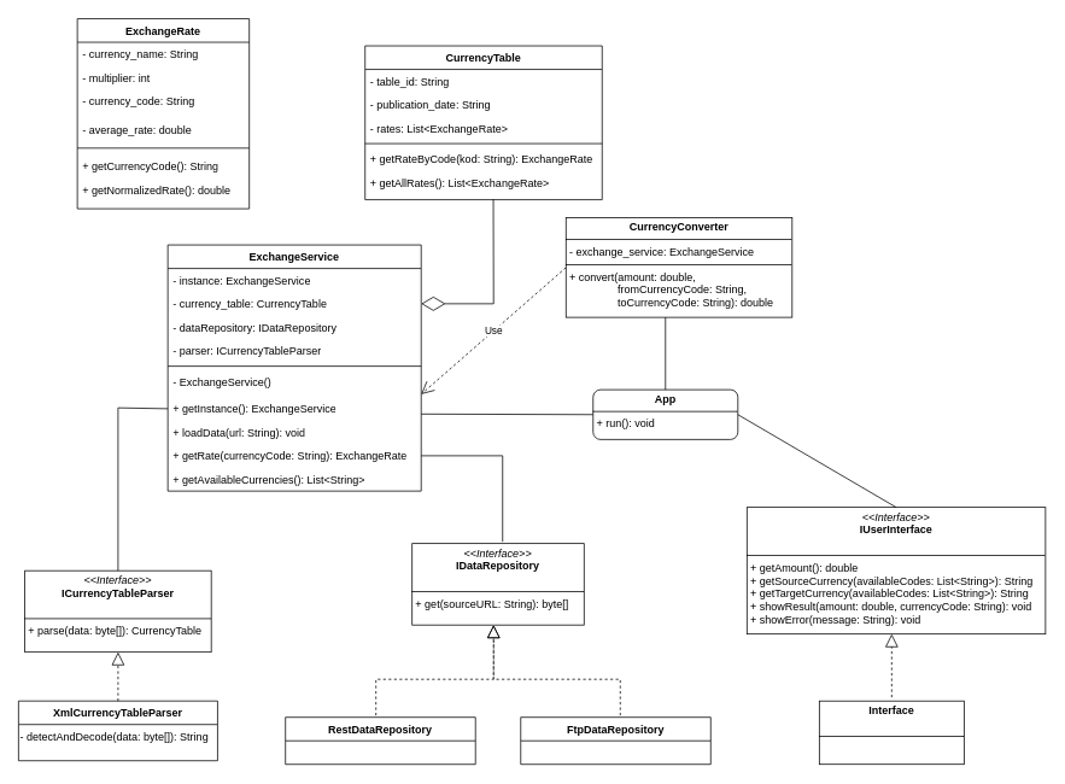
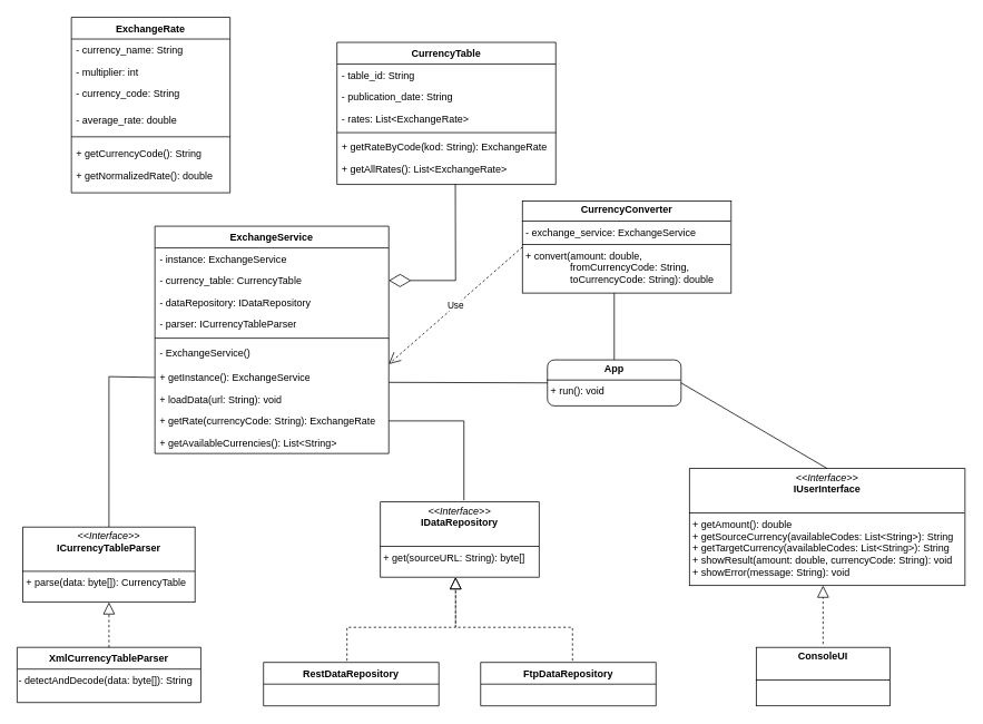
  <mxCell id="0" />
  <mxCell id="1" parent="0" />
  <mxCell id="2" value="ExchangeRate" style="swimlane;fontStyle=1;align=center;verticalAlign=top;childLayout=stackLayout;horizontal=1;startSize=26;horizontalStack=0;resizeParent=1;resizeLast=0;collapsible=1;marginBottom=0;rounded=0;shadow=0;strokeWidth=1;" parent="1" vertex="1"><mxGeometry x="85" y="20" width="190" height="210" as="geometry"><mxRectangle x="230" y="140" width="160" height="26" as="alternateBounds" /></mxGeometry></mxCell>
  <mxCell id="3" value="- currency_name: String" style="text;align=left;verticalAlign=top;spacingLeft=4;spacingRight=4;overflow=hidden;rotatable=0;points=[[0,0.5],[1,0.5]];portConstraint=eastwest;" parent="2" vertex="1"><mxGeometry y="26" width="190" height="26" as="geometry" /></mxCell>
  <mxCell id="4" value="- multiplier: int" style="text;align=left;verticalAlign=top;spacingLeft=4;spacingRight=4;overflow=hidden;rotatable=0;points=[[0,0.5],[1,0.5]];portConstraint=eastwest;rounded=0;shadow=0;html=0;" parent="2" vertex="1"><mxGeometry y="52" width="190" height="26" as="geometry" /></mxCell>
  <mxCell id="5" value="- currency_code: String" style="text;align=left;verticalAlign=top;spacingLeft=4;spacingRight=4;overflow=hidden;rotatable=0;points=[[0,0.5],[1,0.5]];portConstraint=eastwest;rounded=0;shadow=0;html=0;" parent="2" vertex="1"><mxGeometry y="78" width="190" height="32" as="geometry" /></mxCell>
  <mxCell id="6" value="- average_rate: double" style="text;strokeColor=none;fillColor=none;align=left;verticalAlign=top;spacingLeft=4;spacingRight=4;overflow=hidden;rotatable=0;points=[[0,0.5],[1,0.5]];portConstraint=eastwest;whiteSpace=wrap;html=1;" vertex="1" parent="2"><mxGeometry y="110" width="190" height="26" as="geometry" /></mxCell>
  <mxCell id="7" value="" style="line;html=1;strokeWidth=1;align=left;verticalAlign=middle;spacingTop=-1;spacingLeft=3;spacingRight=3;rotatable=0;labelPosition=right;points=[];portConstraint=eastwest;" parent="2" vertex="1"><mxGeometry y="136" width="190" height="14" as="geometry" /></mxCell>
  <mxCell id="8" value="+ getCurrencyCode(): String" style="text;strokeColor=none;fillColor=none;align=left;verticalAlign=top;spacingLeft=4;spacingRight=4;overflow=hidden;rotatable=0;points=[[0,0.5],[1,0.5]];portConstraint=eastwest;whiteSpace=wrap;html=1;" vertex="1" parent="2"><mxGeometry y="150" width="190" height="26" as="geometry" /></mxCell>
  <mxCell id="9" value="+ getNormalizedRate(): double" style="text;strokeColor=none;fillColor=none;align=left;verticalAlign=top;spacingLeft=4;spacingRight=4;overflow=hidden;rotatable=0;points=[[0,0.5],[1,0.5]];portConstraint=eastwest;whiteSpace=wrap;html=1;" vertex="1" parent="2"><mxGeometry y="176" width="190" height="26" as="geometry" /></mxCell>
  <mxCell id="10" value="CurrencyTable" style="swimlane;fontStyle=1;align=center;verticalAlign=top;childLayout=stackLayout;horizontal=1;startSize=26;horizontalStack=0;resizeParent=1;resizeLast=0;collapsible=1;marginBottom=0;rounded=0;shadow=0;strokeWidth=1;" parent="1" vertex="1"><mxGeometry x="403" y="50" width="262" height="170" as="geometry"><mxRectangle x="550" y="140" width="160" height="26" as="alternateBounds" /></mxGeometry></mxCell>
  <mxCell id="11" value="- table_id: String" style="text;align=left;verticalAlign=top;spacingLeft=4;spacingRight=4;overflow=hidden;rotatable=0;points=[[0,0.5],[1,0.5]];portConstraint=eastwest;" parent="10" vertex="1"><mxGeometry y="26" width="262" height="26" as="geometry" /></mxCell>
  <mxCell id="12" value="- publication_date: String" style="text;align=left;verticalAlign=top;spacingLeft=4;spacingRight=4;overflow=hidden;rotatable=0;points=[[0,0.5],[1,0.5]];portConstraint=eastwest;rounded=0;shadow=0;html=0;" parent="10" vertex="1"><mxGeometry y="52" width="262" height="26" as="geometry" /></mxCell>
  <mxCell id="13" value="- rates: List&lt;ExchangeRate&gt;" style="text;align=left;verticalAlign=top;spacingLeft=4;spacingRight=4;overflow=hidden;rotatable=0;points=[[0,0.5],[1,0.5]];portConstraint=eastwest;rounded=0;shadow=0;html=0;" parent="10" vertex="1"><mxGeometry y="78" width="262" height="26" as="geometry" /></mxCell>
  <mxCell id="14" value="" style="line;html=1;strokeWidth=1;align=left;verticalAlign=middle;spacingTop=-1;spacingLeft=3;spacingRight=3;rotatable=0;labelPosition=right;points=[];portConstraint=eastwest;" parent="10" vertex="1"><mxGeometry y="104" width="262" height="8" as="geometry" /></mxCell>
  <mxCell id="15" value="+ getRateByCode(kod: String): ExchangeRate" style="text;align=left;verticalAlign=top;spacingLeft=4;spacingRight=4;overflow=hidden;rotatable=0;points=[[0,0.5],[1,0.5]];portConstraint=eastwest;" parent="10" vertex="1"><mxGeometry y="112" width="262" height="26" as="geometry" /></mxCell>
  <mxCell id="16" value="+ getAllRates(): List&lt;ExchangeRate&gt;" style="text;align=left;verticalAlign=top;spacingLeft=4;spacingRight=4;overflow=hidden;rotatable=0;points=[[0,0.5],[1,0.5]];portConstraint=eastwest;" parent="10" vertex="1"><mxGeometry y="138" width="262" height="26" as="geometry" /></mxCell>
  <mxCell id="17" value="&lt;p style=&quot;margin:0px;margin-top:4px;text-align:center;&quot;&gt;&lt;i&gt;&amp;lt;&amp;lt;Interface&amp;gt;&amp;gt;&lt;/i&gt;&lt;br&gt;&lt;b&gt;IDataRepository&lt;/b&gt;&lt;/p&gt;&lt;p style=&quot;margin:0px;margin-left:4px;&quot;&gt;&lt;br&gt;&lt;/p&gt;&lt;hr size=&quot;1&quot; style=&quot;border-style:solid;&quot;&gt;&lt;p style=&quot;margin:0px;margin-left:4px;&quot;&gt;+&lt;span style=&quot;background-color: transparent; color: light-dark(rgb(0, 0, 0), rgb(255, 255, 255));&quot;&gt;&amp;nbsp;get(sourceURL: String): byte[]&lt;/span&gt;&lt;/p&gt;" style="verticalAlign=top;align=left;overflow=fill;html=1;whiteSpace=wrap;" vertex="1" parent="1"><mxGeometry x="455" y="600" width="190" height="90" as="geometry" /></mxCell>
  <mxCell id="18" value="RestDataRepository" style="swimlane;fontStyle=1;align=center;verticalAlign=top;childLayout=stackLayout;horizontal=1;startSize=26;horizontalStack=0;resizeParent=1;resizeParentMax=0;resizeLast=0;collapsible=1;marginBottom=0;whiteSpace=wrap;html=1;" vertex="1" parent="1"><mxGeometry x="315" y="792" width="210" height="52" as="geometry" /></mxCell>
  <mxCell id="19" value="FtpDataRepository" style="swimlane;fontStyle=1;align=center;verticalAlign=top;childLayout=stackLayout;horizontal=1;startSize=26;horizontalStack=0;resizeParent=1;resizeParentMax=0;resizeLast=0;collapsible=1;marginBottom=0;whiteSpace=wrap;html=1;" vertex="1" parent="1"><mxGeometry x="575" y="792" width="210" height="52" as="geometry" /></mxCell>
  <mxCell id="20" value="" style="endArrow=block;dashed=1;endFill=0;endSize=12;html=1;rounded=0;entryX=0.474;entryY=1;entryDx=0;entryDy=0;entryPerimeter=0;" edge="1" parent="1" target="17"><mxGeometry width="160" relative="1" as="geometry"><mxPoint x="415" y="790" as="sourcePoint" /><mxPoint x="550" y="692" as="targetPoint" /><Array as="points"><mxPoint x="415" y="750" /><mxPoint x="545" y="750" /></Array></mxGeometry></mxCell>
  <mxCell id="21" value="" style="endArrow=block;dashed=1;endFill=0;endSize=12;html=1;rounded=0;" edge="1" parent="1"><mxGeometry width="160" relative="1" as="geometry"><mxPoint x="685" y="790" as="sourcePoint" /><mxPoint x="545" y="690" as="targetPoint" /><Array as="points"><mxPoint x="685" y="750" /><mxPoint x="545" y="750" /></Array></mxGeometry></mxCell>
  <mxCell id="22" value="&lt;p style=&quot;margin:0px;margin-top:4px;text-align:center;&quot;&gt;&lt;i&gt;&amp;lt;&amp;lt;Interface&amp;gt;&amp;gt;&lt;/i&gt;&lt;br&gt;&lt;b&gt;ICurrencyTableParser&lt;/b&gt;&lt;/p&gt;&lt;p style=&quot;margin:0px;margin-left:4px;&quot;&gt;&lt;br&gt;&lt;/p&gt;&lt;hr size=&quot;1&quot; style=&quot;border-style:solid;&quot;&gt;&lt;p style=&quot;margin:0px;margin-left:4px;&quot;&gt;+ parse(data: byte[]): CurrencyTable&lt;/p&gt;" style="verticalAlign=top;align=left;overflow=fill;html=1;whiteSpace=wrap;" vertex="1" parent="1"><mxGeometry x="27" y="630" width="206" height="90" as="geometry" /></mxCell>
  <mxCell id="23" value="XmlCurrencyTableParser" style="swimlane;fontStyle=1;align=center;verticalAlign=top;childLayout=stackLayout;horizontal=1;startSize=26;horizontalStack=0;resizeParent=1;resizeParentMax=0;resizeLast=0;collapsible=1;marginBottom=0;whiteSpace=wrap;html=1;" vertex="1" parent="1"><mxGeometry x="20" y="774" width="220" height="66" as="geometry" /></mxCell>
  <mxCell id="24" value="- detectAndDecode(data: byte[]): String" style="text;whiteSpace=wrap;html=1;" vertex="1" parent="23"><mxGeometry y="26" width="220" height="40" as="geometry" /></mxCell>
  <mxCell id="25" value="" style="endArrow=block;dashed=1;endFill=0;endSize=12;html=1;rounded=0;exitX=0.5;exitY=0;exitDx=0;exitDy=0;entryX=0.5;entryY=1;entryDx=0;entryDy=0;" edge="1" parent="1" source="23" target="22"><mxGeometry width="160" relative="1" as="geometry"><mxPoint x="121" y="750" as="sourcePoint" /><mxPoint x="281" y="750" as="targetPoint" /></mxGeometry></mxCell>
  <mxCell id="26" value="ExchangeService" style="swimlane;fontStyle=1;align=center;verticalAlign=top;childLayout=stackLayout;horizontal=1;startSize=26;horizontalStack=0;resizeParent=1;resizeParentMax=0;resizeLast=0;collapsible=1;marginBottom=0;whiteSpace=wrap;html=1;" vertex="1" parent="1"><mxGeometry x="185" y="270" width="280" height="272" as="geometry" /></mxCell>
  <mxCell id="27" value="- instance: ExchangeService" style="text;strokeColor=none;fillColor=none;align=left;verticalAlign=top;spacingLeft=4;spacingRight=4;overflow=hidden;rotatable=0;points=[[0,0.5],[1,0.5]];portConstraint=eastwest;whiteSpace=wrap;html=1;" vertex="1" parent="26"><mxGeometry y="26" width="280" height="26" as="geometry" /></mxCell>
  <mxCell id="28" value="- currency_table: CurrencyTable" style="text;strokeColor=none;fillColor=none;align=left;verticalAlign=top;spacingLeft=4;spacingRight=4;overflow=hidden;rotatable=0;points=[[0,0.5],[1,0.5]];portConstraint=eastwest;whiteSpace=wrap;html=1;" vertex="1" parent="26"><mxGeometry y="52" width="280" height="26" as="geometry" /></mxCell>
  <mxCell id="29" value="- dataRepository: IDataRepository" style="text;strokeColor=none;fillColor=none;align=left;verticalAlign=top;spacingLeft=4;spacingRight=4;overflow=hidden;rotatable=0;points=[[0,0.5],[1,0.5]];portConstraint=eastwest;whiteSpace=wrap;html=1;" vertex="1" parent="26"><mxGeometry y="78" width="280" height="26" as="geometry" /></mxCell>
  <mxCell id="30" value="- parser: ICurrencyTableParser" style="text;strokeColor=none;fillColor=none;align=left;verticalAlign=top;spacingLeft=4;spacingRight=4;overflow=hidden;rotatable=0;points=[[0,0.5],[1,0.5]];portConstraint=eastwest;whiteSpace=wrap;html=1;" vertex="1" parent="26"><mxGeometry y="104" width="280" height="26" as="geometry" /></mxCell>
  <mxCell id="31" value="" style="line;strokeWidth=1;fillColor=none;align=left;verticalAlign=middle;spacingTop=-1;spacingLeft=3;spacingRight=3;rotatable=0;labelPosition=right;points=[];portConstraint=eastwest;strokeColor=inherit;" vertex="1" parent="26"><mxGeometry y="130" width="280" height="8" as="geometry" /></mxCell>
  <mxCell id="32" value="- ExchangeService()" style="text;strokeColor=none;fillColor=none;align=left;verticalAlign=top;spacingLeft=4;spacingRight=4;overflow=hidden;rotatable=0;points=[[0,0.5],[1,0.5]];portConstraint=eastwest;whiteSpace=wrap;html=1;" vertex="1" parent="26"><mxGeometry y="138" width="280" height="30" as="geometry" /></mxCell>
  <mxCell id="33" value="+ getInstance(): ExchangeService" style="text;strokeColor=none;fillColor=none;align=left;verticalAlign=top;spacingLeft=4;spacingRight=4;overflow=hidden;rotatable=0;points=[[0,0.5],[1,0.5]];portConstraint=eastwest;whiteSpace=wrap;html=1;" vertex="1" parent="26"><mxGeometry y="168" width="280" height="26" as="geometry" /></mxCell>
  <mxCell id="34" value="+ loadData(url: String): void" style="text;strokeColor=none;fillColor=none;align=left;verticalAlign=top;spacingLeft=4;spacingRight=4;overflow=hidden;rotatable=0;points=[[0,0.5],[1,0.5]];portConstraint=eastwest;whiteSpace=wrap;html=1;" vertex="1" parent="26"><mxGeometry y="194" width="280" height="26" as="geometry" /></mxCell>
  <mxCell id="35" value="+ getRate(currencyCode: String): ExchangeRate" style="text;strokeColor=none;fillColor=none;align=left;verticalAlign=top;spacingLeft=4;spacingRight=4;overflow=hidden;rotatable=0;points=[[0,0.5],[1,0.5]];portConstraint=eastwest;whiteSpace=wrap;html=1;" vertex="1" parent="26"><mxGeometry y="220" width="280" height="26" as="geometry" /></mxCell>
  <mxCell id="36" value="+ getAvailableCurrencies(): List&amp;lt;String&amp;gt;" style="text;strokeColor=none;fillColor=none;align=left;verticalAlign=top;spacingLeft=4;spacingRight=4;overflow=hidden;rotatable=0;points=[[0,0.5],[1,0.5]];portConstraint=eastwest;whiteSpace=wrap;html=1;" vertex="1" parent="26"><mxGeometry y="246" width="280" height="26" as="geometry" /></mxCell>
  <mxCell id="37" value="" style="endArrow=none;endFill=0;endSize=12;html=1;rounded=0;entryX=0.5;entryY=0;entryDx=0;entryDy=0;exitX=0;exitY=0.5;exitDx=0;exitDy=0;" edge="1" parent="1" source="33" target="22"><mxGeometry width="160" relative="1" as="geometry"><mxPoint x="130" y="450" as="sourcePoint" /><mxPoint x="195" y="570" as="targetPoint" /><Array as="points"><mxPoint x="130" y="450" /></Array></mxGeometry></mxCell>
  <mxCell id="38" value="" style="endArrow=none;endFill=0;endSize=12;html=1;rounded=0;exitX=1;exitY=0.5;exitDx=0;exitDy=0;" edge="1" parent="1" source="35"><mxGeometry width="160" relative="1" as="geometry"><mxPoint x="325" y="480" as="sourcePoint" /><mxPoint x="555" y="598" as="targetPoint" /><Array as="points"><mxPoint x="555" y="503" /></Array></mxGeometry></mxCell>
  <mxCell id="39" value="" style="endArrow=diamondThin;endFill=0;endSize=24;html=1;rounded=0;entryX=1;entryY=0.5;entryDx=0;entryDy=0;exitX=0.541;exitY=1.212;exitDx=0;exitDy=0;exitPerimeter=0;" edge="1" parent="1" source="16" target="28"><mxGeometry width="160" relative="1" as="geometry"><mxPoint x="625" y="350" as="sourcePoint" /><mxPoint x="545" y="220" as="targetPoint" /><Array as="points"><mxPoint x="545" y="335" /></Array></mxGeometry></mxCell>
  <mxCell id="40" value="&lt;p style=&quot;margin:0px;margin-top:4px;text-align:center;&quot;&gt;&lt;b&gt;CurrencyConverter&lt;/b&gt;&lt;/p&gt;&lt;hr size=&quot;1&quot; style=&quot;border-style:solid;&quot;&gt;&lt;p style=&quot;margin:0px;margin-left:4px;&quot;&gt;- exchange_service: ExchangeService&lt;/p&gt;&lt;hr size=&quot;1&quot; style=&quot;border-style:solid;&quot;&gt;&lt;p style=&quot;margin:0px;margin-left:4px;&quot;&gt;+ convert(amount: double, &lt;span style=&quot;white-space: pre;&quot;&gt;&#09;&lt;/span&gt;&lt;span style=&quot;white-space: pre;&quot;&gt;&#09;&lt;/span&gt;fromCurrencyCode: String, &lt;span style=&quot;white-space: pre;&quot;&gt;&#09;&lt;/span&gt;&lt;span style=&quot;white-space: pre;&quot;&gt;&#09;&lt;/span&gt;toCurrencyCode: String): double&lt;/p&gt;" style="verticalAlign=top;align=left;overflow=fill;html=1;whiteSpace=wrap;" vertex="1" parent="1"><mxGeometry x="625" y="240" width="250" height="110" as="geometry" /></mxCell>
  <mxCell id="41" value="Use" style="endArrow=open;endSize=12;dashed=1;html=1;rounded=0;exitX=0;exitY=0.5;exitDx=0;exitDy=0;" edge="1" parent="1" source="40"><mxGeometry width="160" relative="1" as="geometry"><mxPoint x="475" y="450" as="sourcePoint" /><mxPoint x="465" y="435" as="targetPoint" /></mxGeometry></mxCell>
  <mxCell id="42" value="&lt;p style=&quot;margin:0px;margin-top:4px;text-align:center;&quot;&gt;&lt;i&gt;&amp;lt;&amp;lt;Interface&amp;gt;&amp;gt;&lt;/i&gt;&lt;br&gt;&lt;b&gt;IUserInterface&lt;/b&gt;&lt;/p&gt;&lt;p style=&quot;margin:0px;margin-left:4px;&quot;&gt;&lt;br&gt;&lt;/p&gt;&lt;hr size=&quot;1&quot; style=&quot;border-style:solid;&quot;&gt;&lt;p style=&quot;margin:0px;margin-left:4px;&quot;&gt;+ getAmount(): double&lt;/p&gt;&lt;p style=&quot;margin:0px;margin-left:4px;&quot;&gt;+ getSourceCurrency(availableCodes: List&amp;lt;String&amp;gt;): String&lt;/p&gt;&lt;p style=&quot;margin:0px;margin-left:4px;&quot;&gt;+ getTargetCurrency(availableCodes: List&amp;lt;String&amp;gt;): String&lt;/p&gt;&lt;p style=&quot;margin:0px;margin-left:4px;&quot;&gt;+ showResult(amount: double, currencyCode: String): void&lt;/p&gt;&lt;p style=&quot;margin:0px;margin-left:4px;&quot;&gt;+ showError(message: String): void&lt;/p&gt;" style="verticalAlign=top;align=left;overflow=fill;html=1;whiteSpace=wrap;" vertex="1" parent="1"><mxGeometry x="825" y="560" width="330" height="140" as="geometry" /></mxCell>
- <mxCell id="43" value="&lt;p style=&quot;margin:0px;margin-top:4px;text-align:center;&quot;&gt;&lt;b&gt;Interface&lt;/b&gt;&lt;/p&gt;&lt;p style=&quot;margin:0px;margin-left:4px;&quot;&gt;&lt;br&gt;&lt;/p&gt;&lt;hr size=&quot;1&quot; style=&quot;border-style:solid;&quot;&gt;&lt;p style=&quot;margin:0px;margin-left:4px;&quot;&gt;&lt;br&gt;&lt;/p&gt;" style="verticalAlign=top;align=left;overflow=fill;html=1;whiteSpace=wrap;" vertex="1" parent="1"><mxGeometry x="905" y="774" width="160" height="70" as="geometry" /></mxCell>
+ <mxCell id="43" value="&lt;p style=&quot;margin:0px;margin-top:4px;text-align:center;&quot;&gt;&lt;b&gt;ConsoleUI&lt;/b&gt;&lt;/p&gt;&lt;p style=&quot;margin:0px;margin-left:4px;&quot;&gt;&lt;br&gt;&lt;/p&gt;&lt;hr size=&quot;1&quot; style=&quot;border-style:solid;&quot;&gt;&lt;p style=&quot;margin:0px;margin-left:4px;&quot;&gt;&lt;br&gt;&lt;/p&gt;" style="verticalAlign=top;align=left;overflow=fill;html=1;whiteSpace=wrap;" vertex="1" parent="1"><mxGeometry x="905" y="774" width="160" height="70" as="geometry" /></mxCell>
  <mxCell id="44" value="" style="endArrow=block;dashed=1;endFill=0;endSize=12;html=1;rounded=0;" edge="1" parent="1"><mxGeometry width="160" relative="1" as="geometry"><mxPoint x="985" y="770" as="sourcePoint" /><mxPoint x="985" y="700" as="targetPoint" /></mxGeometry></mxCell>
  <mxCell id="45" value="&lt;p style=&quot;margin:0px;margin-top:4px;text-align:center;&quot;&gt;&lt;b&gt;App&lt;/b&gt;&lt;/p&gt;&lt;hr size=&quot;1&quot; style=&quot;border-style:solid;&quot;&gt;&lt;p style=&quot;margin:0px;margin-left:4px;&quot;&gt;+ run(): void&lt;/p&gt;" style="verticalAlign=top;align=left;overflow=fill;html=1;whiteSpace=wrap;rounded=1;" vertex="1" parent="1"><mxGeometry x="655" y="430" width="160" height="55" as="geometry" /></mxCell>
  <mxCell id="46" value="" style="endArrow=none;endFill=0;endSize=12;html=1;rounded=0;exitX=1;exitY=0.5;exitDx=0;exitDy=0;entryX=0.5;entryY=0;entryDx=0;entryDy=0;" edge="1" parent="1" source="45" target="42"><mxGeometry width="160" relative="1" as="geometry"><mxPoint x="825" y="480" as="sourcePoint" /><mxPoint x="985" y="480" as="targetPoint" /></mxGeometry></mxCell>
  <mxCell id="47" value="" style="endArrow=none;endFill=0;endSize=12;html=1;rounded=0;exitX=0.5;exitY=0;exitDx=0;exitDy=0;" edge="1" parent="1" source="45"><mxGeometry width="160" relative="1" as="geometry"><mxPoint x="825" y="480" as="sourcePoint" /><mxPoint x="735" y="350" as="targetPoint" /></mxGeometry></mxCell>
  <mxCell id="48" value="" style="endArrow=none;endFill=0;endSize=12;html=1;rounded=0;entryX=0;entryY=0.5;entryDx=0;entryDy=0;" edge="1" parent="1" target="45"><mxGeometry width="160" relative="1" as="geometry"><mxPoint x="465" y="456.88" as="sourcePoint" /><mxPoint x="625" y="456.88" as="targetPoint" /></mxGeometry></mxCell>
